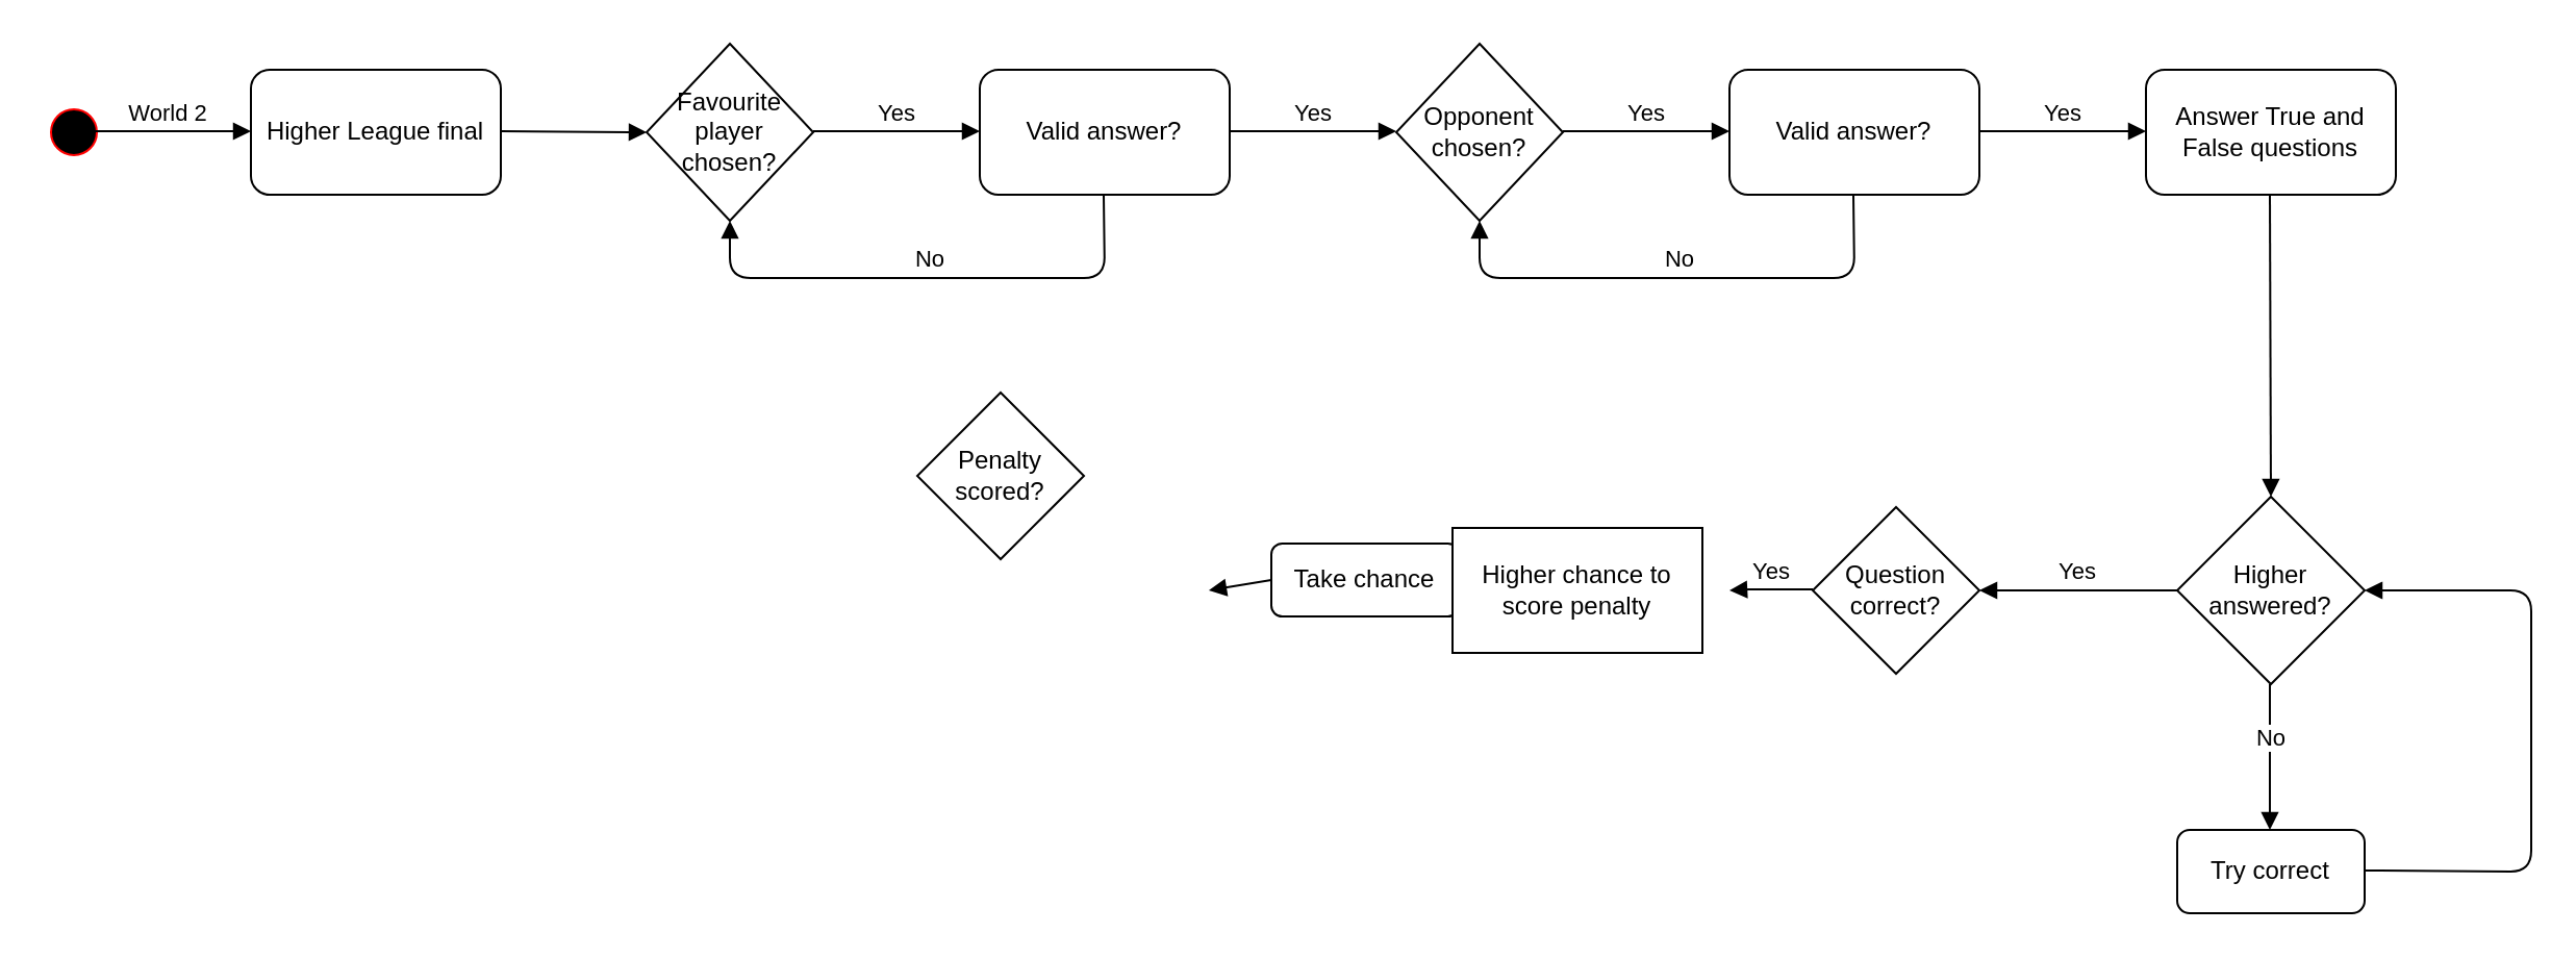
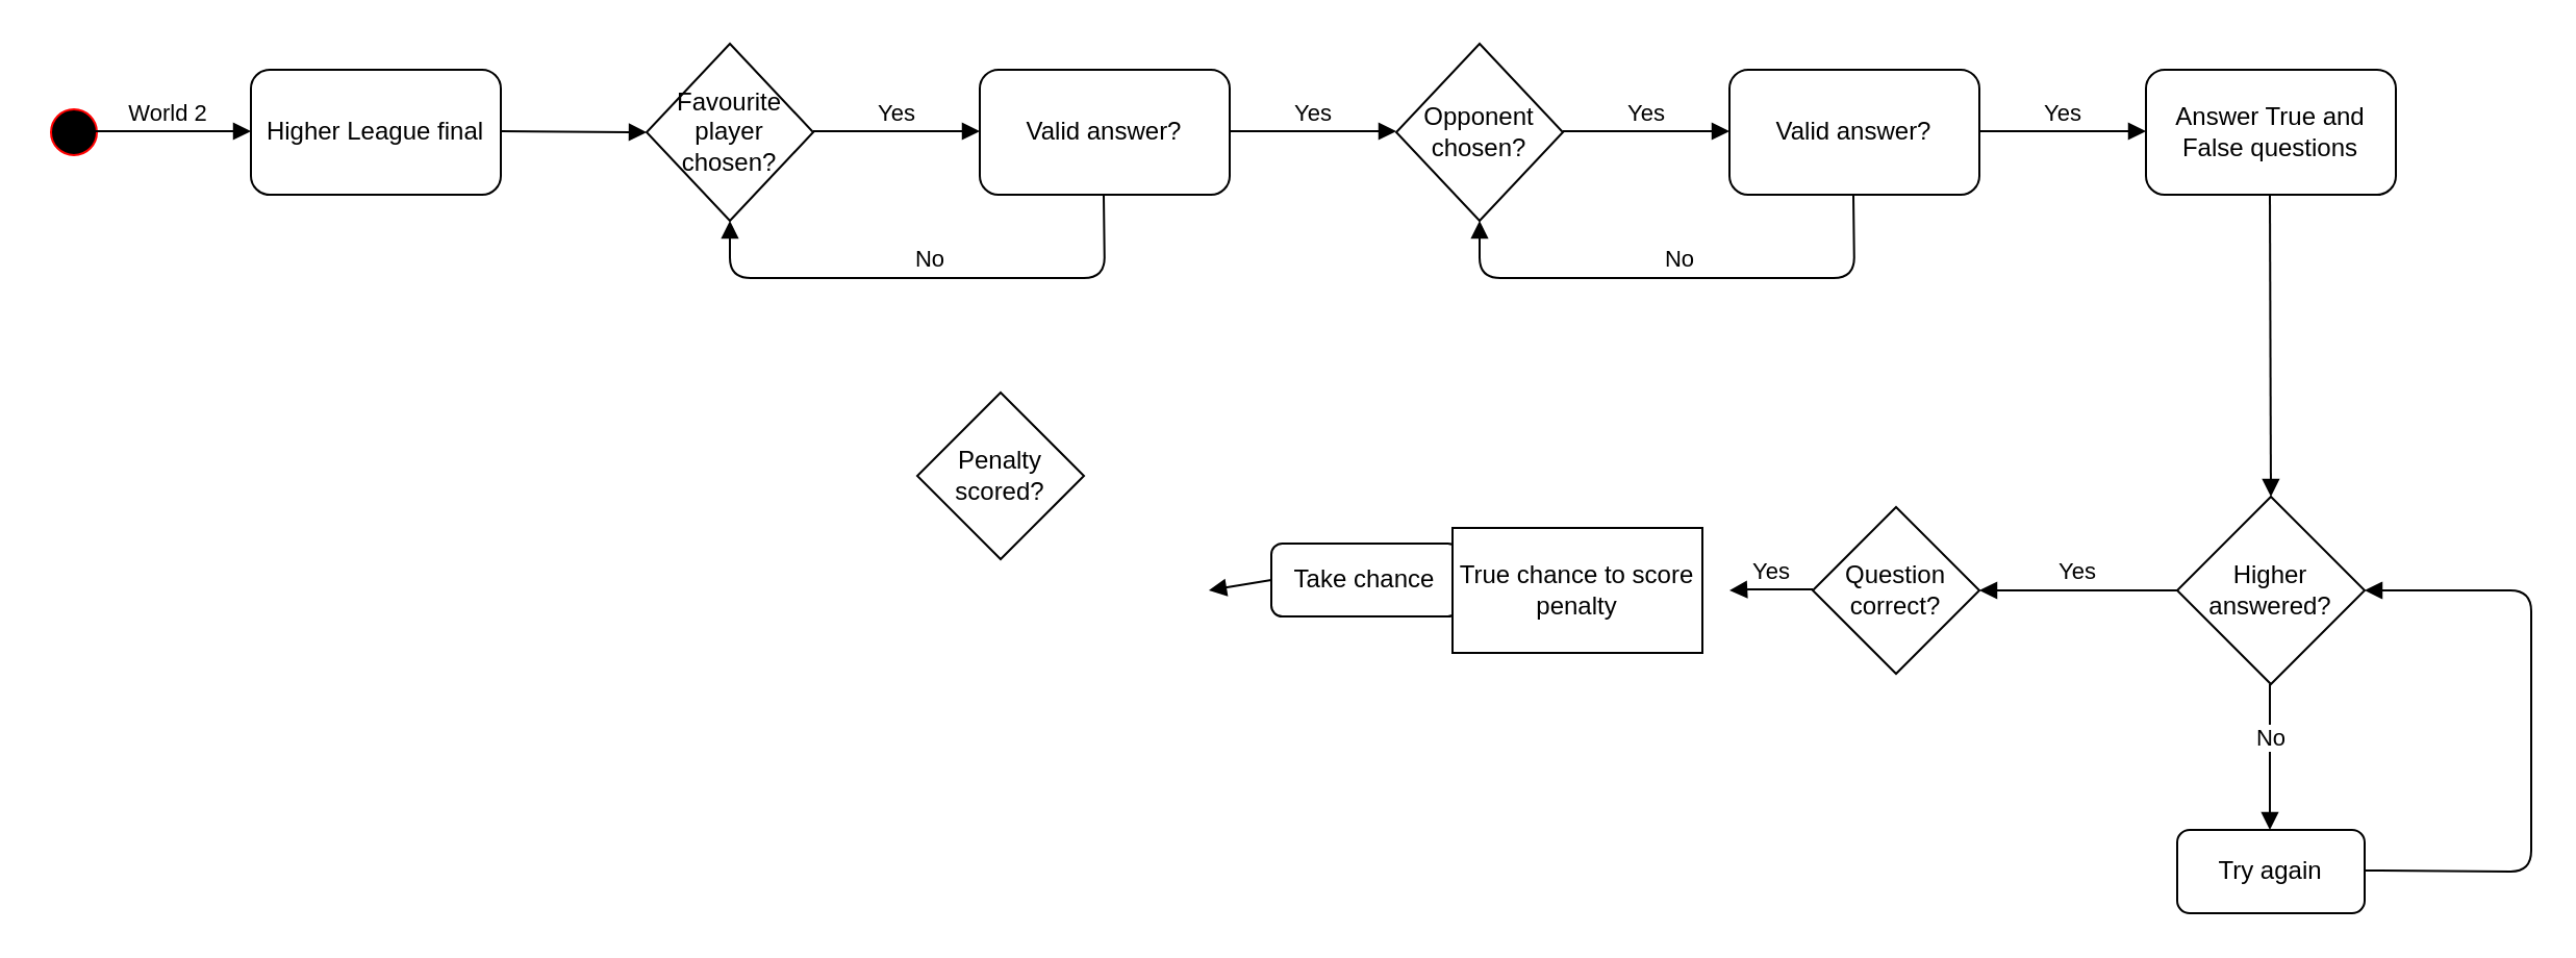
  <mxCell id="0" />
  <mxCell id="1" parent="0" />
  <mxCell id="2" value="" style="ellipse;html=1;shape=startState;fillColor=#000000;strokeColor=#ff0000;" vertex="1" parent="1"><mxGeometry x="20" y="48" width="30" height="30" as="geometry" /></mxCell>
  <mxCell id="3" value="World 2" style="html=1;verticalAlign=bottom;endArrow=block;" edge="1" parent="1"><mxGeometry width="80" relative="1" as="geometry"><mxPoint x="40" y="62.5" as="sourcePoint" /><mxPoint x="120" y="62.5" as="targetPoint" /></mxGeometry></mxCell>
  <mxCell id="4" value="Higher League final" style="rounded=1;whiteSpace=wrap;html=1;" vertex="1" parent="1"><mxGeometry x="120" y="33" width="120" height="60" as="geometry" /></mxCell>
  <mxCell id="5" value="Favourite player chosen?" style="rhombus;whiteSpace=wrap;html=1;" vertex="1" parent="1"><mxGeometry x="310" y="20.5" width="80" height="85" as="geometry" /></mxCell>
  <mxCell id="6" value="" style="html=1;verticalAlign=bottom;endArrow=block;" edge="1" parent="1"><mxGeometry width="80" relative="1" as="geometry"><mxPoint x="240" y="62.5" as="sourcePoint" /><mxPoint x="310" y="63" as="targetPoint" /></mxGeometry></mxCell>
  <mxCell id="7" value="Yes" style="html=1;verticalAlign=bottom;endArrow=block;" edge="1" parent="1"><mxGeometry width="80" relative="1" as="geometry"><mxPoint x="390" y="62.5" as="sourcePoint" /><mxPoint x="470" y="62.5" as="targetPoint" /></mxGeometry></mxCell>
  <mxCell id="8" value="Valid answer?" style="rounded=1;whiteSpace=wrap;html=1;" vertex="1" parent="1"><mxGeometry x="470" y="33" width="120" height="60" as="geometry" /></mxCell>
  <mxCell id="9" value="No" style="html=1;verticalAlign=bottom;endArrow=block;entryX=0.5;entryY=1;entryDx=0;entryDy=0;" edge="1" parent="1" target="5"><mxGeometry width="80" relative="1" as="geometry"><mxPoint x="529.5" y="93" as="sourcePoint" /><mxPoint x="350" y="133" as="targetPoint" /><Array as="points"><mxPoint x="530" y="133" /><mxPoint x="350" y="133" /></Array></mxGeometry></mxCell>
  <mxCell id="10" value="Yes" style="html=1;verticalAlign=bottom;endArrow=block;" edge="1" parent="1"><mxGeometry width="80" relative="1" as="geometry"><mxPoint x="590" y="62.5" as="sourcePoint" /><mxPoint x="670" y="62.5" as="targetPoint" /></mxGeometry></mxCell>
  <mxCell id="11" value="Opponent chosen?" style="rhombus;whiteSpace=wrap;html=1;" vertex="1" parent="1"><mxGeometry x="670" y="20.5" width="80" height="85" as="geometry" /></mxCell>
  <mxCell id="12" value="Yes" style="html=1;verticalAlign=bottom;endArrow=block;" edge="1" parent="1"><mxGeometry width="80" relative="1" as="geometry"><mxPoint x="750" y="62.5" as="sourcePoint" /><mxPoint x="830" y="62.5" as="targetPoint" /></mxGeometry></mxCell>
  <mxCell id="13" value="Valid answer?" style="rounded=1;whiteSpace=wrap;html=1;" vertex="1" parent="1"><mxGeometry x="830" y="33" width="120" height="60" as="geometry" /></mxCell>
  <mxCell id="14" value="No" style="html=1;verticalAlign=bottom;endArrow=block;entryX=0.5;entryY=1;entryDx=0;entryDy=0;" edge="1" target="11" parent="1"><mxGeometry width="80" relative="1" as="geometry"><mxPoint x="889.5" y="93" as="sourcePoint" /><mxPoint x="710" y="133" as="targetPoint" /><Array as="points"><mxPoint x="890" y="133" /><mxPoint x="710" y="133" /></Array></mxGeometry></mxCell>
  <mxCell id="15" value="Yes" style="html=1;verticalAlign=bottom;endArrow=block;" edge="1" parent="1"><mxGeometry width="80" relative="1" as="geometry"><mxPoint x="950" y="62.5" as="sourcePoint" /><mxPoint x="1030" y="62.5" as="targetPoint" /></mxGeometry></mxCell>
  <mxCell id="16" value="Answer True and False questions" style="rounded=1;whiteSpace=wrap;html=1;" vertex="1" parent="1"><mxGeometry x="1030" y="33" width="120" height="60" as="geometry" /></mxCell>
  <mxCell id="17" value="" style="html=1;verticalAlign=bottom;endArrow=block;entryX=0.5;entryY=0;entryDx=0;entryDy=0;" edge="1" parent="1" target="18"><mxGeometry width="80" relative="1" as="geometry"><mxPoint x="1089.5" y="93" as="sourcePoint" /><mxPoint x="1090" y="208" as="targetPoint" /></mxGeometry></mxCell>
  <mxCell id="18" value="Higher answered?" style="rhombus;whiteSpace=wrap;html=1;" vertex="1" parent="1"><mxGeometry x="1045" y="238" width="90" height="90" as="geometry" /></mxCell>
  <mxCell id="19" value="No" style="html=1;verticalAlign=bottom;endArrow=block;" edge="1" parent="1"><mxGeometry width="80" relative="1" as="geometry"><mxPoint x="1089.5" y="328" as="sourcePoint" /><mxPoint x="1089.5" y="398" as="targetPoint" /></mxGeometry></mxCell>
- <mxCell id="20" value="Try correct" style="rounded=1;whiteSpace=wrap;html=1;" vertex="1" parent="1"><mxGeometry x="1045" y="398" width="90" height="40" as="geometry" /></mxCell>
+ <mxCell id="20" value="Try again" style="rounded=1;whiteSpace=wrap;html=1;" vertex="1" parent="1"><mxGeometry x="1045" y="398" width="90" height="40" as="geometry" /></mxCell>
  <mxCell id="21" value="" style="html=1;verticalAlign=bottom;endArrow=block;entryX=1;entryY=0.5;entryDx=0;entryDy=0;" edge="1" parent="1" target="18"><mxGeometry width="80" relative="1" as="geometry"><mxPoint x="1135" y="417.5" as="sourcePoint" /><mxPoint x="1140" y="328" as="targetPoint" /><Array as="points"><mxPoint x="1215" y="418" /><mxPoint x="1215" y="283" /></Array></mxGeometry></mxCell>
  <mxCell id="22" value="Yes" style="html=1;verticalAlign=bottom;endArrow=block;exitX=0;exitY=0.5;exitDx=0;exitDy=0;" edge="1" parent="1" source="18"><mxGeometry width="80" relative="1" as="geometry"><mxPoint x="940" y="278" as="sourcePoint" /><mxPoint x="950" y="283" as="targetPoint" /></mxGeometry></mxCell>
  <mxCell id="23" value="Question correct?" style="rhombus;whiteSpace=wrap;html=1;" vertex="1" parent="1"><mxGeometry x="870" y="243" width="80" height="80" as="geometry" /></mxCell>
  <mxCell id="24" value="Penalty scored?" style="rhombus;whiteSpace=wrap;html=1;" vertex="1" parent="1"><mxGeometry x="440" y="188" width="80" height="80" as="geometry" /></mxCell>
  <mxCell id="25" value="Take chance" style="rounded=1;whiteSpace=wrap;html=1;" vertex="1" parent="1"><mxGeometry x="610" y="260.5" width="90" height="35" as="geometry" /></mxCell>
  <mxCell id="26" value="" style="html=1;verticalAlign=bottom;endArrow=block;exitX=0;exitY=0.5;exitDx=0;exitDy=0;" edge="1" parent="1" source="25"><mxGeometry x="-0.429" y="10" width="80" relative="1" as="geometry"><mxPoint x="710" y="282.5" as="sourcePoint" /><mxPoint x="580" y="283" as="targetPoint" /><mxPoint as="offset" /></mxGeometry></mxCell>
  <mxCell id="27" value="Yes" style="html=1;verticalAlign=bottom;endArrow=block;" edge="1" parent="1"><mxGeometry width="80" relative="1" as="geometry"><mxPoint x="870" y="282.5" as="sourcePoint" /><mxPoint x="830" y="283" as="targetPoint" /><Array as="points"><mxPoint x="840" y="282.5" /></Array></mxGeometry></mxCell>
- <mxCell id="28" value="Higher chance to score penalty" style="rounded=0;whiteSpace=wrap;html=1;" vertex="1" parent="1"><mxGeometry x="697" y="253" width="120" height="60" as="geometry" /></mxCell>
+ <mxCell id="28" value="True chance to score penalty" style="rounded=0;whiteSpace=wrap;html=1;" vertex="1" parent="1"><mxGeometry x="697" y="253" width="120" height="60" as="geometry" /></mxCell>
